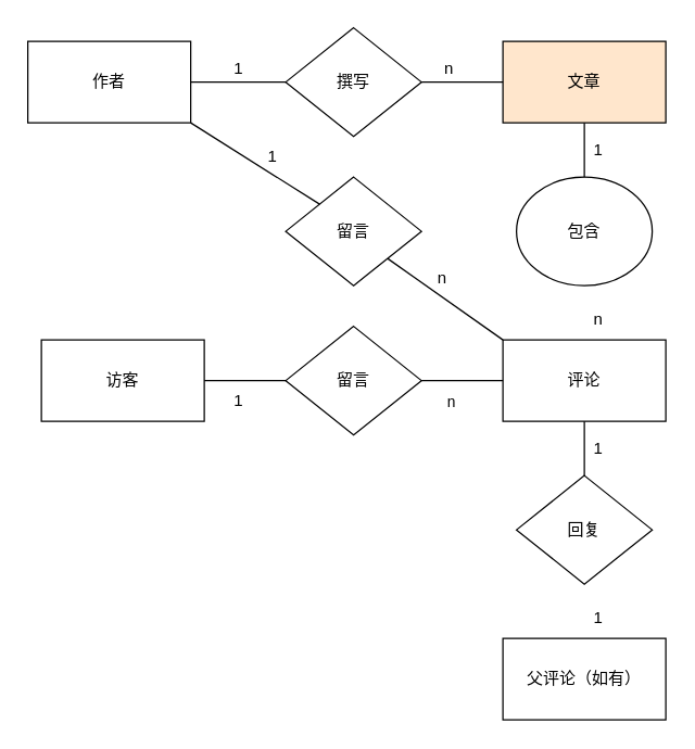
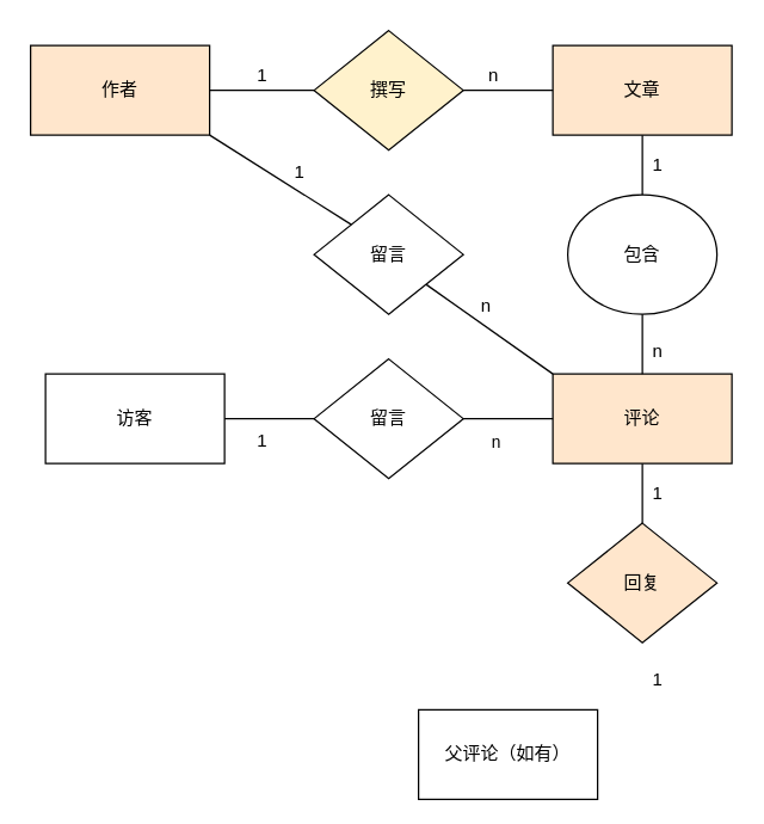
  <mxCell id="0" />
  <mxCell id="1" parent="0" />
- <mxCell id="2" value="作者" style="rounded=0;whiteSpace=wrap;html=1;" parent="1" vertex="1"><mxGeometry x="20" y="30" width="120" height="60" as="geometry" /></mxCell>
+ <mxCell id="2" value="作者" style="rounded=0;whiteSpace=wrap;html=1;fillColor=#ffe6cc;" parent="1" vertex="1"><mxGeometry x="20" y="30" width="120" height="60" as="geometry" /></mxCell>
  <mxCell id="3" value="访客" style="rounded=0;whiteSpace=wrap;html=1;" parent="1" vertex="1"><mxGeometry x="30" y="250" width="120" height="60" as="geometry" /></mxCell>
  <mxCell id="4" value="文章" style="rounded=0;whiteSpace=wrap;html=1;fillColor=#ffe6cc;" parent="1" vertex="1"><mxGeometry x="370" y="30" width="120" height="60" as="geometry" /></mxCell>
- <mxCell id="5" value="评论" style="rounded=0;whiteSpace=wrap;html=1;" parent="1" vertex="1"><mxGeometry x="370" y="250" width="120" height="60" as="geometry" /></mxCell>
- <mxCell id="6" value="撰写" style="rhombus;whiteSpace=wrap;html=1;" parent="1" vertex="1"><mxGeometry x="210" y="20" width="100" height="80" as="geometry" /></mxCell>
+ <mxCell id="5" value="评论" style="rounded=0;whiteSpace=wrap;html=1;fillColor=#ffe6cc;" parent="1" vertex="1"><mxGeometry x="370" y="250" width="120" height="60" as="geometry" /></mxCell>
+ <mxCell id="6" value="撰写" style="rhombus;whiteSpace=wrap;html=1;fillColor=#fff2cc;" parent="1" vertex="1"><mxGeometry x="210" y="20" width="100" height="80" as="geometry" /></mxCell>
  <mxCell id="7" value="" style="endArrow=none;html=1;rounded=0;entryX=0;entryY=0.5;entryDx=0;entryDy=0;" parent="1" target="6" edge="1"><mxGeometry width="50" height="50" relative="1" as="geometry"><mxPoint x="140" y="60" as="sourcePoint" /><mxPoint x="200" y="60" as="targetPoint" /></mxGeometry></mxCell>
  <mxCell id="8" value="" style="endArrow=none;html=1;rounded=0;" parent="1" edge="1"><mxGeometry width="50" height="50" relative="1" as="geometry"><mxPoint x="310" y="60" as="sourcePoint" /><mxPoint x="370" y="60" as="targetPoint" /></mxGeometry></mxCell>
  <mxCell id="9" value="1" style="text;html=1;align=center;verticalAlign=middle;resizable=0;points=[];autosize=1;strokeColor=none;fillColor=none;" parent="1" vertex="1"><mxGeometry x="160" y="35" width="30" height="30" as="geometry" /></mxCell>
  <mxCell id="10" value="n" style="text;html=1;align=center;verticalAlign=middle;resizable=0;points=[];autosize=1;strokeColor=none;fillColor=none;" parent="1" vertex="1"><mxGeometry x="315" y="35" width="30" height="30" as="geometry" /></mxCell>
  <mxCell id="11" value="包含" style="ellipse;whiteSpace=wrap;html=1;" parent="1" vertex="1"><mxGeometry x="380" y="130" width="100" height="80" as="geometry" /></mxCell>
  <mxCell id="12" value="" style="endArrow=none;html=1;rounded=0;exitX=0.5;exitY=0;exitDx=0;exitDy=0;" parent="1" source="11" edge="1"><mxGeometry width="50" height="50" relative="1" as="geometry"><mxPoint x="380" y="140" as="sourcePoint" /><mxPoint x="430" y="90" as="targetPoint" /></mxGeometry></mxCell>
+ <mxCell id="13" value="" style="endArrow=none;html=1;rounded=0;exitX=0.5;exitY=0;exitDx=0;exitDy=0;entryX=0.5;entryY=1;entryDx=0;entryDy=0;" parent="1" source="5" target="11" edge="1"><mxGeometry width="50" height="50" relative="1" as="geometry"><mxPoint x="310" y="270" as="sourcePoint" /><mxPoint x="360" y="220" as="targetPoint" /></mxGeometry></mxCell>
  <mxCell id="14" value="1" style="text;html=1;align=center;verticalAlign=middle;resizable=0;points=[];autosize=1;strokeColor=none;fillColor=none;" parent="1" vertex="1"><mxGeometry x="425" y="95" width="30" height="30" as="geometry" /></mxCell>
  <mxCell id="15" value="n" style="text;html=1;align=center;verticalAlign=middle;resizable=0;points=[];autosize=1;strokeColor=none;fillColor=none;" parent="1" vertex="1"><mxGeometry x="425" y="220" width="30" height="30" as="geometry" /></mxCell>
  <mxCell id="16" value="留言" style="rhombus;whiteSpace=wrap;html=1;" parent="1" vertex="1"><mxGeometry x="210" y="130" width="100" height="80" as="geometry" /></mxCell>
  <mxCell id="17" value="" style="endArrow=none;html=1;rounded=0;entryX=1;entryY=1;entryDx=0;entryDy=0;exitX=0;exitY=0;exitDx=0;exitDy=0;" parent="1" source="5" target="16" edge="1"><mxGeometry width="50" height="50" relative="1" as="geometry"><mxPoint x="270" y="290" as="sourcePoint" /><mxPoint x="320" y="240" as="targetPoint" /></mxGeometry></mxCell>
  <mxCell id="18" value="" style="endArrow=none;html=1;rounded=0;entryX=1;entryY=1;entryDx=0;entryDy=0;exitX=0;exitY=0;exitDx=0;exitDy=0;" parent="1" source="16" target="2" edge="1"><mxGeometry width="50" height="50" relative="1" as="geometry"><mxPoint x="130" y="160" as="sourcePoint" /><mxPoint x="180" y="110" as="targetPoint" /></mxGeometry></mxCell>
  <mxCell id="19" value="留言" style="rhombus;whiteSpace=wrap;html=1;" parent="1" vertex="1"><mxGeometry x="210" y="240" width="100" height="80" as="geometry" /></mxCell>
  <mxCell id="20" value="" style="endArrow=none;html=1;rounded=0;entryX=0;entryY=0.5;entryDx=0;entryDy=0;" parent="1" target="19" edge="1"><mxGeometry width="50" height="50" relative="1" as="geometry"><mxPoint x="150" y="280" as="sourcePoint" /><mxPoint x="190" y="230" as="targetPoint" /></mxGeometry></mxCell>
  <mxCell id="21" value="" style="endArrow=none;html=1;rounded=0;" parent="1" edge="1"><mxGeometry width="50" height="50" relative="1" as="geometry"><mxPoint x="310" y="280" as="sourcePoint" /><mxPoint x="370" y="280" as="targetPoint" /></mxGeometry></mxCell>
  <mxCell id="22" value="n" style="edgeLabel;html=1;align=center;verticalAlign=middle;resizable=0;points=[];" parent="21" vertex="1" connectable="0"><mxGeometry x="-0.514" y="-8" relative="1" as="geometry"><mxPoint x="6" y="7" as="offset" /></mxGeometry></mxCell>
  <mxCell id="23" value="1" style="text;html=1;align=center;verticalAlign=middle;resizable=0;points=[];autosize=1;strokeColor=none;fillColor=none;" parent="1" vertex="1"><mxGeometry x="185" y="100" width="30" height="30" as="geometry" /></mxCell>
  <mxCell id="24" value="n" style="text;html=1;align=center;verticalAlign=middle;resizable=0;points=[];autosize=1;strokeColor=none;fillColor=none;" parent="1" vertex="1"><mxGeometry x="310" y="190" width="30" height="30" as="geometry" /></mxCell>
  <mxCell id="25" value="1" style="text;html=1;align=center;verticalAlign=middle;resizable=0;points=[];autosize=1;strokeColor=none;fillColor=none;" parent="1" vertex="1"><mxGeometry x="160" y="280" width="30" height="30" as="geometry" /></mxCell>
- <mxCell id="26" value="父评论（如有）" style="rounded=0;whiteSpace=wrap;html=1;" parent="1" vertex="1"><mxGeometry x="370" y="470" width="120" height="60" as="geometry" /></mxCell>
- <mxCell id="27" value="回复" style="rhombus;whiteSpace=wrap;html=1;" parent="1" vertex="1"><mxGeometry x="380" y="350" width="100" height="80" as="geometry" /></mxCell>
+ <mxCell id="26" value="父评论（如有）" style="rounded=0;whiteSpace=wrap;html=1;" parent="1" vertex="1"><mxGeometry x="280" y="475" width="120" height="60" as="geometry" /></mxCell>
+ <mxCell id="27" value="回复" style="rhombus;whiteSpace=wrap;html=1;fillColor=#ffe6cc;" parent="1" vertex="1"><mxGeometry x="380" y="350" width="100" height="80" as="geometry" /></mxCell>
  <mxCell id="28" value="" style="endArrow=none;html=1;rounded=0;exitX=0.5;exitY=0;exitDx=0;exitDy=0;" parent="1" source="27" edge="1"><mxGeometry width="50" height="50" relative="1" as="geometry"><mxPoint x="380" y="360" as="sourcePoint" /><mxPoint x="430" y="310" as="targetPoint" /></mxGeometry></mxCell>
  <mxCell id="29" value="1" style="text;html=1;align=center;verticalAlign=middle;resizable=0;points=[];autosize=1;strokeColor=none;fillColor=none;" parent="1" vertex="1"><mxGeometry x="425" y="315" width="30" height="30" as="geometry" /></mxCell>
  <mxCell id="30" value="1" style="text;html=1;align=center;verticalAlign=middle;resizable=0;points=[];autosize=1;strokeColor=none;fillColor=none;" parent="1" vertex="1"><mxGeometry x="425" y="440" width="30" height="30" as="geometry" /></mxCell>
